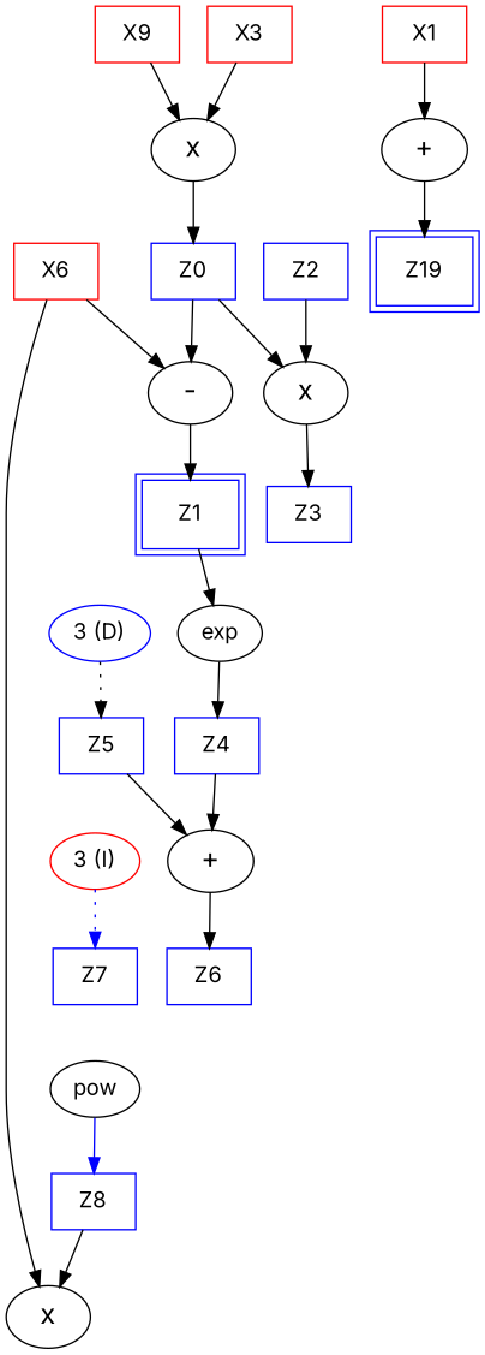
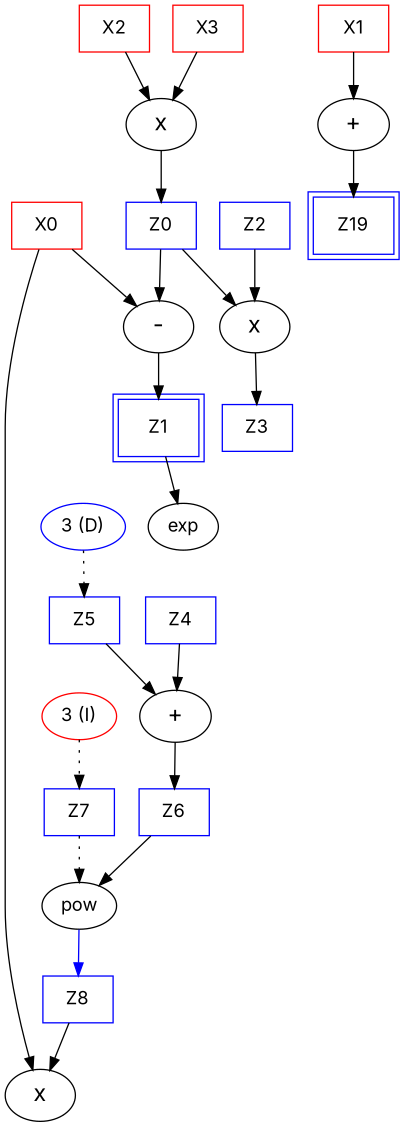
  digraph {
    fontname=Inter
    node [color=blue fontname=Inter peripheries=1 shape=box]
    edge [fontname=Inter]
-   X2 [color=red label=X9]
+   X2 [color=red]
    n2 [color=black fontsize=18 label=" x " shape=ellipse peripheries=""]
    Z0
    X3 [color=red]
    n5 [color=black fontsize=18 label=" - " shape=ellipse peripheries=""]
    n6 [color=black fontsize=18 label=" x " shape=ellipse peripheries=""]
    Z1 [peripheries=2]
    Z3
-   X0 [color=red label=X6]
+   X0 [color=red]
    n10 [color=black fontsize=18 label=" x " shape=ellipse peripheries=""]
    n11 [color=black fontsize=14 label=exp shape=ellipse peripheries=""]
    X1 [color=red]
    n13 [color=black fontsize=18 label=" + " shape=ellipse peripheries=""]
    n14 [label=Z19 peripheries=2]
    Z2
    Z4
    n17 [color=black fontsize=18 label=" + " shape=ellipse peripheries=""]
    Z6
    Z5
    n20 [label="3 (D)" shape=ellipse peripheries=""]
    n21 [color=black fontsize=14 label=pow shape=ellipse peripheries=""]
    Z8
    Z7
    n24 [color=red label="3 (I)" shape=ellipse peripheries=""]
    X2 -> n2
    n2 -> Z0
    Z0 -> n5
    Z0 -> n6
    X3 -> n2
    n5 -> Z1
    n6 -> Z3
    Z1 -> n11
    X0 -> n5
    X0 -> n10
-   n11 -> Z4
    X1 -> n13
    n13 -> n14
    Z2 -> n6
    Z4 -> n17
    n17 -> Z6
+   Z6 -> n21
    Z5 -> n17
    n20 -> Z5 [color=black style=dotted]
    n21 -> Z8 [color=blue]
    Z8 -> n10
-   n24 -> Z7 [color=blue style=dotted]
+   Z7 -> n21 [style=dotted]
+   n24 -> Z7 [color=black style=dotted]
  }
